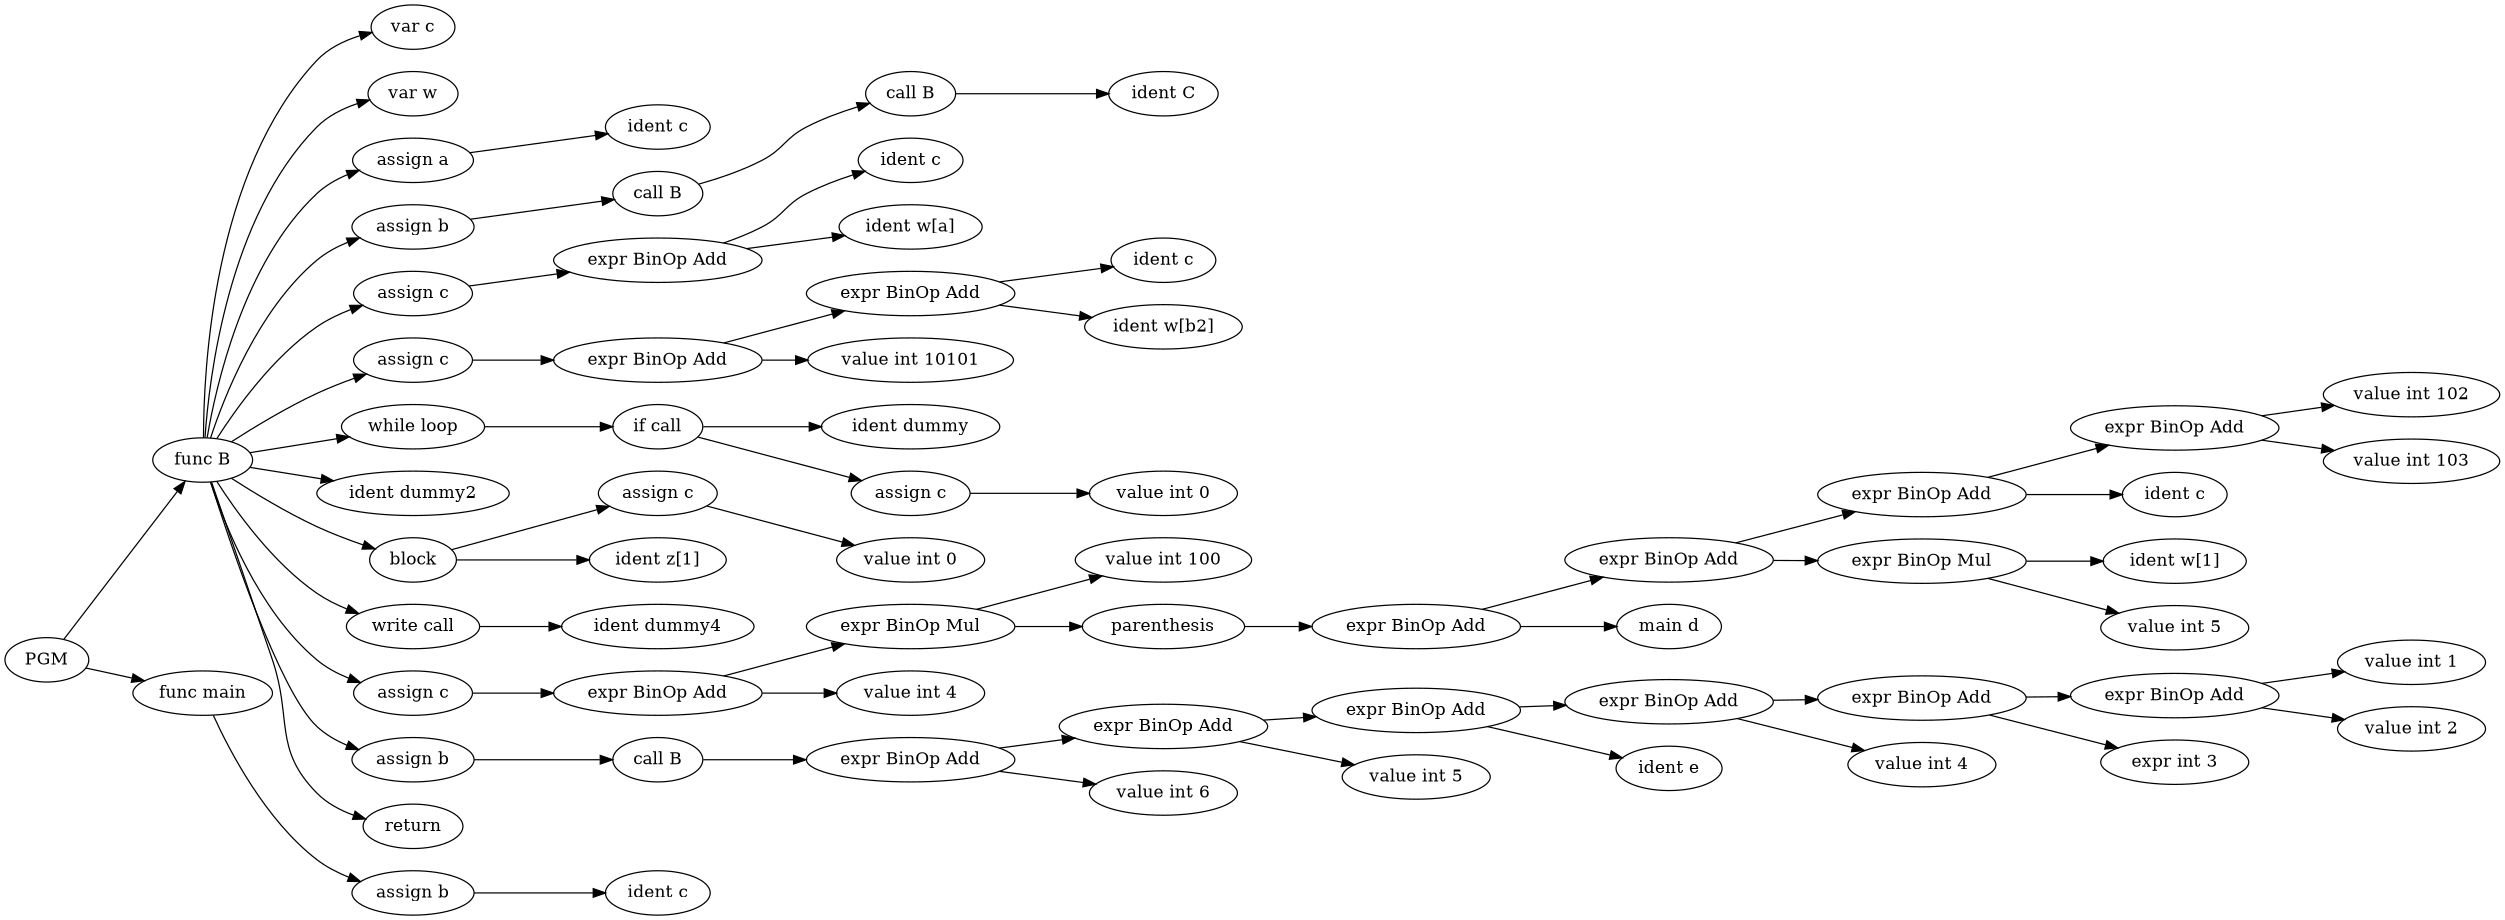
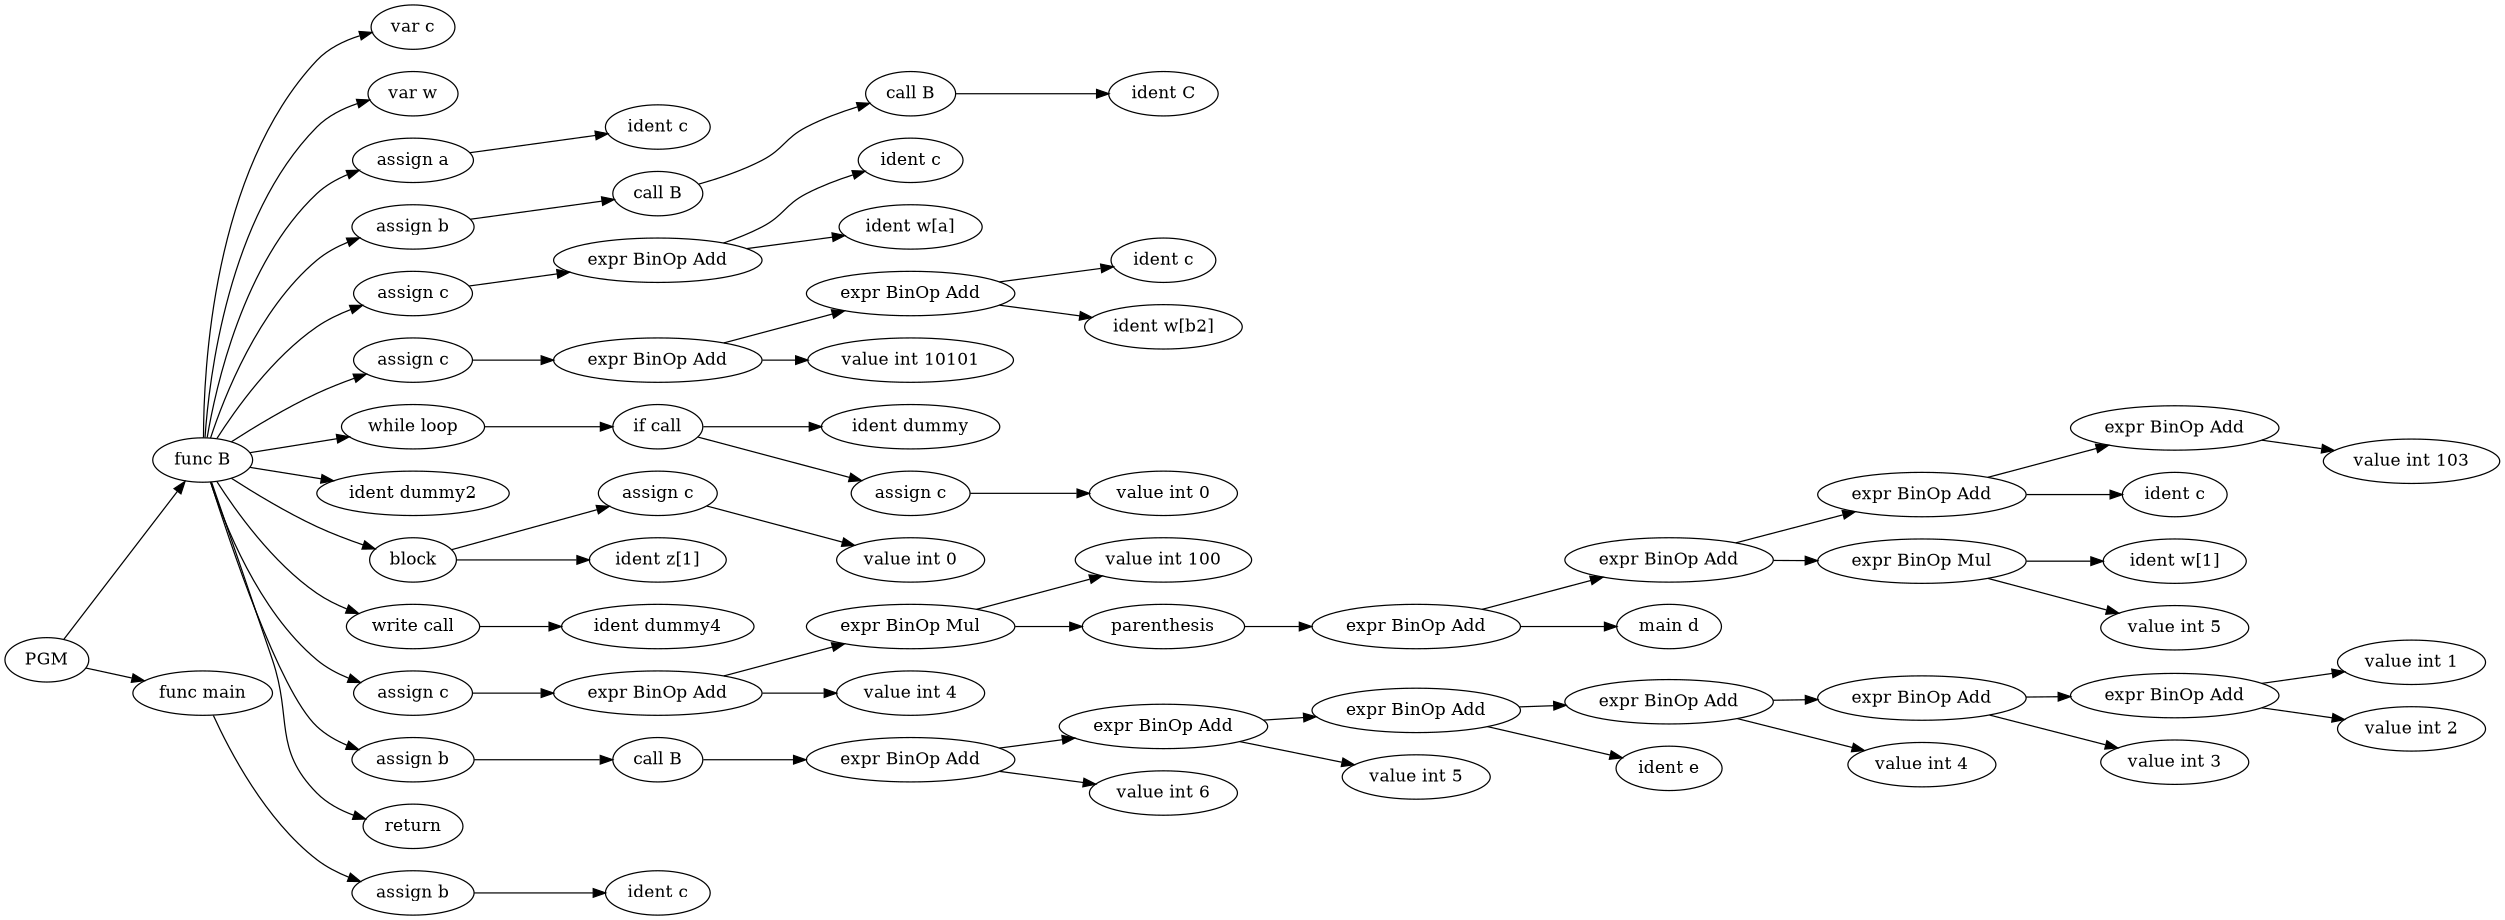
  digraph {
    rankdir=LR
    node [shape=ellipse]
    n1 [label=PGM]
    n2 [label="func B"]
    n3 [label="func main"]
    n4 [label="var c"]
    n5 [label="var w"]
    n6 [label="assign a"]
    n7 [label="assign b"]
    n8 [label="assign c"]
    n9 [label="assign c"]
    n10 [label="while loop"]
    n11 [label="ident dummy2"]
    n12 [label=block]
    n13 [label="write call"]
    n14 [label="assign c"]
    n15 [label="assign b"]
    n16 [label=return]
    n17 [label="assign b"]
    n18 [label="ident c"]
    n19 [label="call B"]
    n20 [label="expr BinOp Add"]
    n21 [label="expr BinOp Add"]
    n22 [label="if call"]
    n23 [label="ident dummy"]
    n24 [label="assign c"]
    n25 [label="assign c"]
    n26 [label="ident z[1]"]
    n27 [label="ident dummy4"]
    n28 [label="expr BinOp Add"]
    n29 [label="call B"]
    n30 [label="call B"]
    n31 [label="ident C"]
    n32 [label="ident c"]
    n33 [label="ident w[a]"]
    n34 [label="expr BinOp Add"]
    n35 [label="value int 10101"]
    n36 [label="ident c"]
    n37 [label="ident w[b2]"]
    n38 [label="value int 0"]
    n39 [label="value int 0"]
    n40 [label="expr BinOp Mul"]
    n41 [label="value int 4"]
    n42 [label="value int 100"]
    n43 [label=parenthesis]
    n44 [label="expr BinOp Add"]
    n45 [label="expr BinOp Add"]
    n46 [label="main d"]
    n47 [label="expr BinOp Add"]
    n48 [label="expr BinOp Mul"]
    n49 [label="expr BinOp Add"]
    n50 [label="ident c"]
    n51 [label="ident w[1]"]
    n52 [label="value int 5"]
-   n53 [label="value int 102"]
    n54 [label="value int 103"]
    n55 [label="expr BinOp Add"]
    n56 [label="expr BinOp Add"]
    n57 [label="value int 6"]
    n58 [label="expr BinOp Add"]
    n59 [label="value int 5"]
    n60 [label="expr BinOp Add"]
    n61 [label="ident e"]
    n62 [label="expr BinOp Add"]
    n63 [label="value int 4"]
    n64 [label="expr BinOp Add"]
-   n65 [label="expr int 3"]
+   n65 [label="value int 3"]
    n66 [label="value int 1"]
    n67 [label="value int 2"]
    n68 [label="ident c"]
    n1 -> n2
    n1 -> n3
    n2 -> n4
    n2 -> n5
    n2 -> n6
    n2 -> n7
    n2 -> n8
    n2 -> n9
    n2 -> n10
    n2 -> n11
    n2 -> n12
    n2 -> n13
    n2 -> n14
    n2 -> n15
    n2 -> n16
    n3 -> n17
    n6 -> n18
    n7 -> n19
    n8 -> n20
    n9 -> n21
    n10 -> n22
    n12 -> n25
    n12 -> n26
    n13 -> n27
    n14 -> n28
    n15 -> n29
    n17 -> n68
    n19 -> n30
    n20 -> n32
    n20 -> n33
    n21 -> n34
    n21 -> n35
    n22 -> n23
    n22 -> n24
    n24 -> n38
    n25 -> n39
    n28 -> n40
    n28 -> n41
    n29 -> n55
    n30 -> n31
    n34 -> n36
    n34 -> n37
    n40 -> n42
    n40 -> n43
    n43 -> n44
    n44 -> n45
    n44 -> n46
    n45 -> n47
    n45 -> n48
    n47 -> n49
    n47 -> n50
    n48 -> n51
    n48 -> n52
-   n49 -> n53
    n49 -> n54
    n55 -> n56
    n55 -> n57
    n56 -> n58
    n56 -> n59
    n58 -> n60
    n58 -> n61
    n60 -> n62
    n60 -> n63
    n62 -> n64
    n62 -> n65
    n64 -> n66
    n64 -> n67
  }
